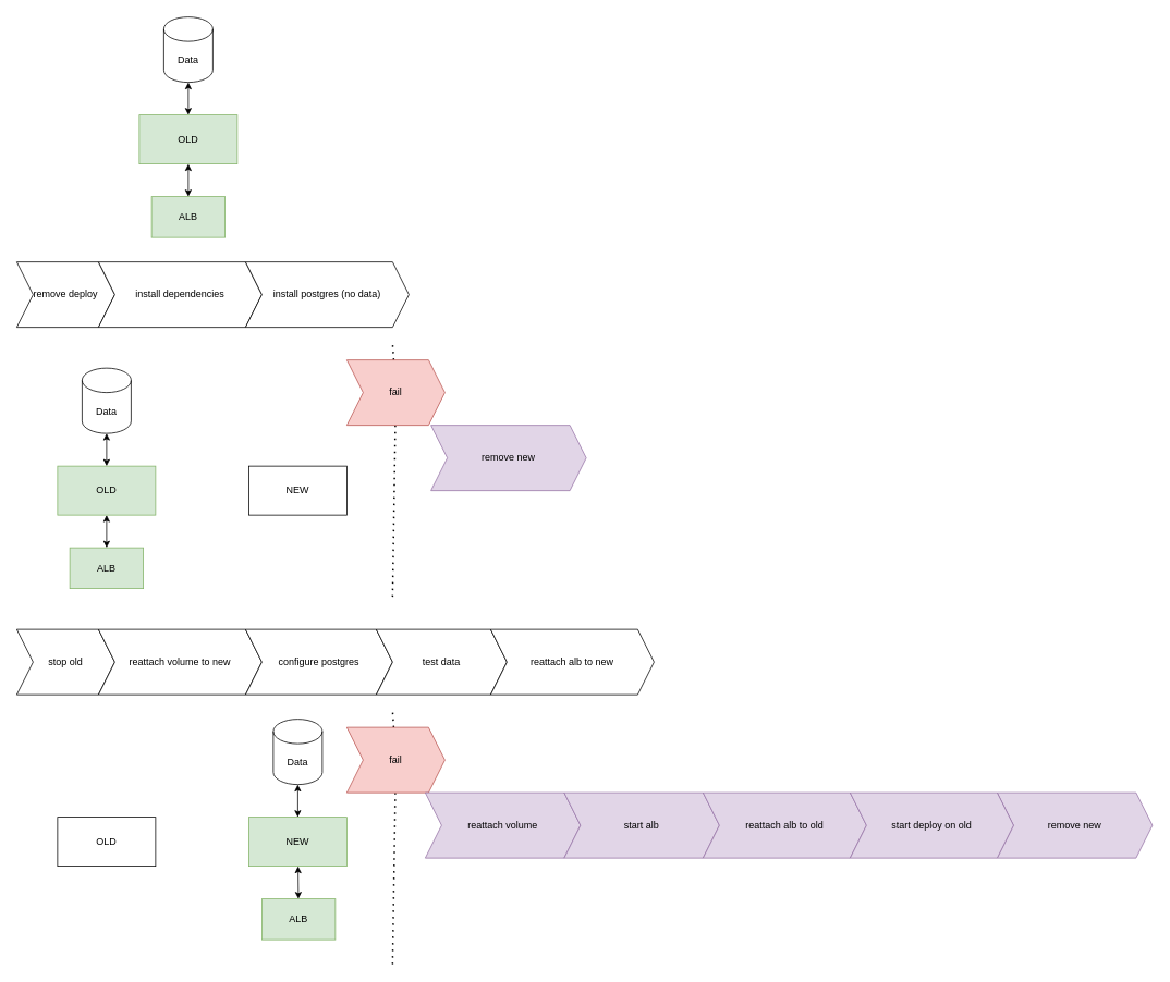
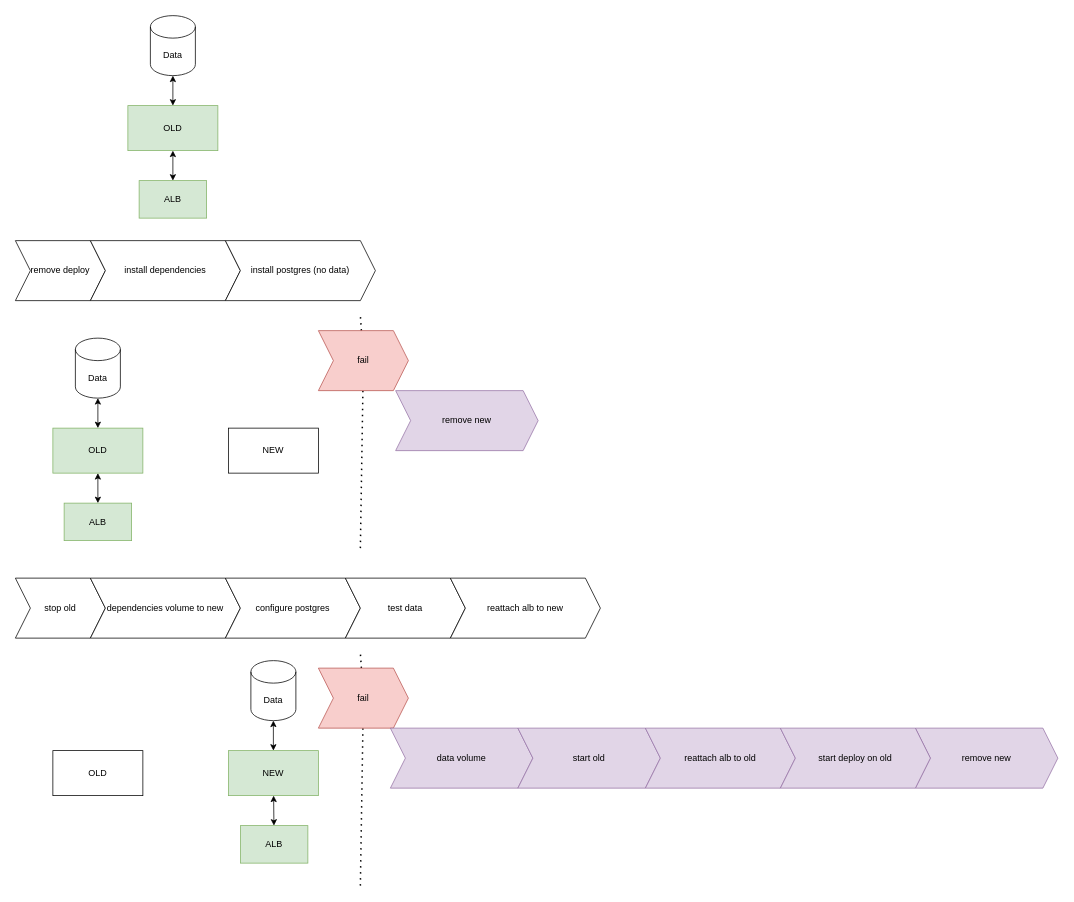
  <mxCell id="0" />
  <mxCell id="1" parent="0" />
  <mxCell id="2" value="OLD" style="rounded=0;whiteSpace=wrap;html=1;fillColor=#d5e8d4;strokeColor=#82b366;" vertex="1" parent="1"><mxGeometry x="170" y="140" width="120" height="60" as="geometry" /></mxCell>
  <mxCell id="3" value="remove deploy" style="shape=step;perimeter=stepPerimeter;whiteSpace=wrap;html=1;fixedSize=1;" vertex="1" parent="1"><mxGeometry x="20" y="320" width="120" height="80" as="geometry" /></mxCell>
  <mxCell id="4" value="Data" style="shape=cylinder3;whiteSpace=wrap;html=1;boundedLbl=1;backgroundOutline=1;size=15;" vertex="1" parent="1"><mxGeometry x="200" y="20" width="60" height="80" as="geometry" /></mxCell>
  <mxCell id="5" value="" style="endArrow=classic;startArrow=classic;html=1;rounded=0;" edge="1" parent="1" source="2" target="4"><mxGeometry width="50" height="50" relative="1" as="geometry"><mxPoint x="450" y="410" as="sourcePoint" /><mxPoint x="500" y="360" as="targetPoint" /></mxGeometry></mxCell>
  <mxCell id="6" value="OLD" style="rounded=0;whiteSpace=wrap;html=1;fillColor=#d5e8d4;strokeColor=#82b366;" vertex="1" parent="1"><mxGeometry x="70" y="570" width="120" height="60" as="geometry" /></mxCell>
  <mxCell id="7" value="Data" style="shape=cylinder3;whiteSpace=wrap;html=1;boundedLbl=1;backgroundOutline=1;size=15;" vertex="1" parent="1"><mxGeometry x="100" y="450" width="60" height="80" as="geometry" /></mxCell>
  <mxCell id="8" value="" style="endArrow=classic;startArrow=classic;html=1;rounded=0;" edge="1" parent="1" source="6" target="7"><mxGeometry width="50" height="50" relative="1" as="geometry"><mxPoint x="350" y="840" as="sourcePoint" /><mxPoint x="400" y="790" as="targetPoint" /></mxGeometry></mxCell>
  <mxCell id="9" value="NEW" style="rounded=0;whiteSpace=wrap;html=1;" vertex="1" parent="1"><mxGeometry x="304" y="570" width="120" height="60" as="geometry" /></mxCell>
  <mxCell id="10" value="install dependencies" style="shape=step;perimeter=stepPerimeter;whiteSpace=wrap;html=1;fixedSize=1;" vertex="1" parent="1"><mxGeometry x="120" y="320" width="200" height="80" as="geometry" /></mxCell>
  <mxCell id="11" value="install postgres (no data)" style="shape=step;perimeter=stepPerimeter;whiteSpace=wrap;html=1;fixedSize=1;" vertex="1" parent="1"><mxGeometry x="300" y="320" width="200" height="80" as="geometry" /></mxCell>
  <mxCell id="12" value="ALB" style="rounded=0;whiteSpace=wrap;html=1;fillColor=#d5e8d4;strokeColor=#82b366;" vertex="1" parent="1"><mxGeometry x="185" y="240" width="90" height="50" as="geometry" /></mxCell>
  <mxCell id="13" value="" style="endArrow=classic;startArrow=classic;html=1;rounded=0;" edge="1" parent="1" source="12" target="2"><mxGeometry width="50" height="50" relative="1" as="geometry"><mxPoint x="240" y="150" as="sourcePoint" /><mxPoint x="240" y="110" as="targetPoint" /></mxGeometry></mxCell>
  <mxCell id="14" value="ALB" style="rounded=0;whiteSpace=wrap;html=1;fillColor=#d5e8d4;strokeColor=#82b366;" vertex="1" parent="1"><mxGeometry x="85" y="670" width="90" height="50" as="geometry" /></mxCell>
  <mxCell id="15" value="" style="endArrow=classic;startArrow=classic;html=1;rounded=0;" edge="1" parent="1" source="14" target="6"><mxGeometry width="50" height="50" relative="1" as="geometry"><mxPoint x="140" y="580" as="sourcePoint" /><mxPoint x="130" y="630" as="targetPoint" /></mxGeometry></mxCell>
  <mxCell id="16" value="stop old" style="shape=step;perimeter=stepPerimeter;whiteSpace=wrap;html=1;fixedSize=1;" vertex="1" parent="1"><mxGeometry x="20" y="770" width="120" height="80" as="geometry" /></mxCell>
- <mxCell id="17" value="reattach volume to new" style="shape=step;perimeter=stepPerimeter;whiteSpace=wrap;html=1;fixedSize=1;" vertex="1" parent="1"><mxGeometry x="120" y="770" width="200" height="80" as="geometry" /></mxCell>
+ <mxCell id="17" value="dependencies volume to new" style="shape=step;perimeter=stepPerimeter;whiteSpace=wrap;html=1;fixedSize=1;" vertex="1" parent="1"><mxGeometry x="120" y="770" width="200" height="80" as="geometry" /></mxCell>
  <mxCell id="18" value="configure postgres" style="shape=step;perimeter=stepPerimeter;whiteSpace=wrap;html=1;fixedSize=1;" vertex="1" parent="1"><mxGeometry x="300" y="770" width="180" height="80" as="geometry" /></mxCell>
  <mxCell id="19" value="test data" style="shape=step;perimeter=stepPerimeter;whiteSpace=wrap;html=1;fixedSize=1;" vertex="1" parent="1"><mxGeometry x="460" y="770" width="160" height="80" as="geometry" /></mxCell>
  <mxCell id="20" value="OLD" style="rounded=0;whiteSpace=wrap;html=1;" vertex="1" parent="1"><mxGeometry x="70" y="1000" width="120" height="60" as="geometry" /></mxCell>
  <mxCell id="21" value="Data" style="shape=cylinder3;whiteSpace=wrap;html=1;boundedLbl=1;backgroundOutline=1;size=15;" vertex="1" parent="1"><mxGeometry x="334" y="880" width="60" height="80" as="geometry" /></mxCell>
  <mxCell id="22" value="" style="endArrow=classic;startArrow=classic;html=1;rounded=0;" edge="1" parent="1" source="23" target="21"><mxGeometry width="50" height="50" relative="1" as="geometry"><mxPoint x="350" y="1270" as="sourcePoint" /><mxPoint x="400" y="1220" as="targetPoint" /></mxGeometry></mxCell>
  <mxCell id="23" value="NEW" style="rounded=0;whiteSpace=wrap;html=1;fillColor=#d5e8d4;strokeColor=#82b366;" vertex="1" parent="1"><mxGeometry x="304" y="1000" width="120" height="60" as="geometry" /></mxCell>
  <mxCell id="24" value="ALB" style="rounded=0;whiteSpace=wrap;html=1;fillColor=#d5e8d4;strokeColor=#82b366;" vertex="1" parent="1"><mxGeometry x="320" y="1100" width="90" height="50" as="geometry" /></mxCell>
  <mxCell id="25" value="" style="endArrow=classic;startArrow=classic;html=1;rounded=0;" edge="1" parent="1" source="24" target="23"><mxGeometry width="50" height="50" relative="1" as="geometry"><mxPoint x="140" y="1010" as="sourcePoint" /><mxPoint x="130" y="1060" as="targetPoint" /></mxGeometry></mxCell>
  <mxCell id="26" value="" style="endArrow=none;dashed=1;html=1;dashPattern=1 3;strokeWidth=2;rounded=0;" edge="1" parent="1" source="28"><mxGeometry width="50" height="50" relative="1" as="geometry"><mxPoint x="480" y="730" as="sourcePoint" /><mxPoint x="480" y="420" as="targetPoint" /></mxGeometry></mxCell>
  <mxCell id="27" value="" style="endArrow=none;dashed=1;html=1;dashPattern=1 3;strokeWidth=2;rounded=0;" edge="1" parent="1" target="28"><mxGeometry width="50" height="50" relative="1" as="geometry"><mxPoint x="480" y="730" as="sourcePoint" /><mxPoint x="480" y="420" as="targetPoint" /></mxGeometry></mxCell>
  <mxCell id="28" value="fail" style="shape=step;perimeter=stepPerimeter;whiteSpace=wrap;html=1;fixedSize=1;fillColor=#f8cecc;strokeColor=#b85450;" vertex="1" parent="1"><mxGeometry x="424" y="440" width="120" height="80" as="geometry" /></mxCell>
  <mxCell id="29" value="remove new" style="shape=step;perimeter=stepPerimeter;whiteSpace=wrap;html=1;fixedSize=1;fillColor=#e1d5e7;strokeColor=#9673a6;" vertex="1" parent="1"><mxGeometry x="527" y="520" width="190" height="80" as="geometry" /></mxCell>
  <mxCell id="30" value="" style="endArrow=none;dashed=1;html=1;dashPattern=1 3;strokeWidth=2;rounded=0;" edge="1" parent="1" source="32"><mxGeometry width="50" height="50" relative="1" as="geometry"><mxPoint x="480" y="1180" as="sourcePoint" /><mxPoint x="480" y="870" as="targetPoint" /></mxGeometry></mxCell>
  <mxCell id="31" value="" style="endArrow=none;dashed=1;html=1;dashPattern=1 3;strokeWidth=2;rounded=0;" edge="1" parent="1" target="32"><mxGeometry width="50" height="50" relative="1" as="geometry"><mxPoint x="480" y="1180" as="sourcePoint" /><mxPoint x="480" y="870" as="targetPoint" /></mxGeometry></mxCell>
  <mxCell id="32" value="fail" style="shape=step;perimeter=stepPerimeter;whiteSpace=wrap;html=1;fixedSize=1;fillColor=#f8cecc;strokeColor=#b85450;" vertex="1" parent="1"><mxGeometry x="424" y="890" width="120" height="80" as="geometry" /></mxCell>
  <mxCell id="33" value="remove new" style="shape=step;perimeter=stepPerimeter;whiteSpace=wrap;html=1;fixedSize=1;fillColor=#e1d5e7;strokeColor=#9673a6;" vertex="1" parent="1"><mxGeometry x="1220" y="970" width="190" height="80" as="geometry" /></mxCell>
- <mxCell id="34" value="reattach volume" style="shape=step;perimeter=stepPerimeter;whiteSpace=wrap;html=1;fixedSize=1;fillColor=#e1d5e7;strokeColor=#9673a6;" vertex="1" parent="1"><mxGeometry x="520" y="970" width="190" height="80" as="geometry" /></mxCell>
- <mxCell id="35" value="start alb" style="shape=step;perimeter=stepPerimeter;whiteSpace=wrap;html=1;fixedSize=1;fillColor=#e1d5e7;strokeColor=#9673a6;" vertex="1" parent="1"><mxGeometry x="690" y="970" width="190" height="80" as="geometry" /></mxCell>
+ <mxCell id="34" value="data volume" style="shape=step;perimeter=stepPerimeter;whiteSpace=wrap;html=1;fixedSize=1;fillColor=#e1d5e7;strokeColor=#9673a6;" vertex="1" parent="1"><mxGeometry x="520" y="970" width="190" height="80" as="geometry" /></mxCell>
+ <mxCell id="35" value="start old" style="shape=step;perimeter=stepPerimeter;whiteSpace=wrap;html=1;fixedSize=1;fillColor=#e1d5e7;strokeColor=#9673a6;" vertex="1" parent="1"><mxGeometry x="690" y="970" width="190" height="80" as="geometry" /></mxCell>
  <mxCell id="36" value="reattach alb to new" style="shape=step;perimeter=stepPerimeter;whiteSpace=wrap;html=1;fixedSize=1;" vertex="1" parent="1"><mxGeometry x="600" y="770" width="200" height="80" as="geometry" /></mxCell>
  <mxCell id="37" value="reattach alb to old" style="shape=step;perimeter=stepPerimeter;whiteSpace=wrap;html=1;fixedSize=1;fillColor=#e1d5e7;strokeColor=#9673a6;" vertex="1" parent="1"><mxGeometry x="860" y="970" width="200" height="80" as="geometry" /></mxCell>
  <mxCell id="38" value="start deploy on old" style="shape=step;perimeter=stepPerimeter;whiteSpace=wrap;html=1;fixedSize=1;fillColor=#e1d5e7;strokeColor=#9673a6;" vertex="1" parent="1"><mxGeometry x="1040" y="970" width="200" height="80" as="geometry" /></mxCell>
